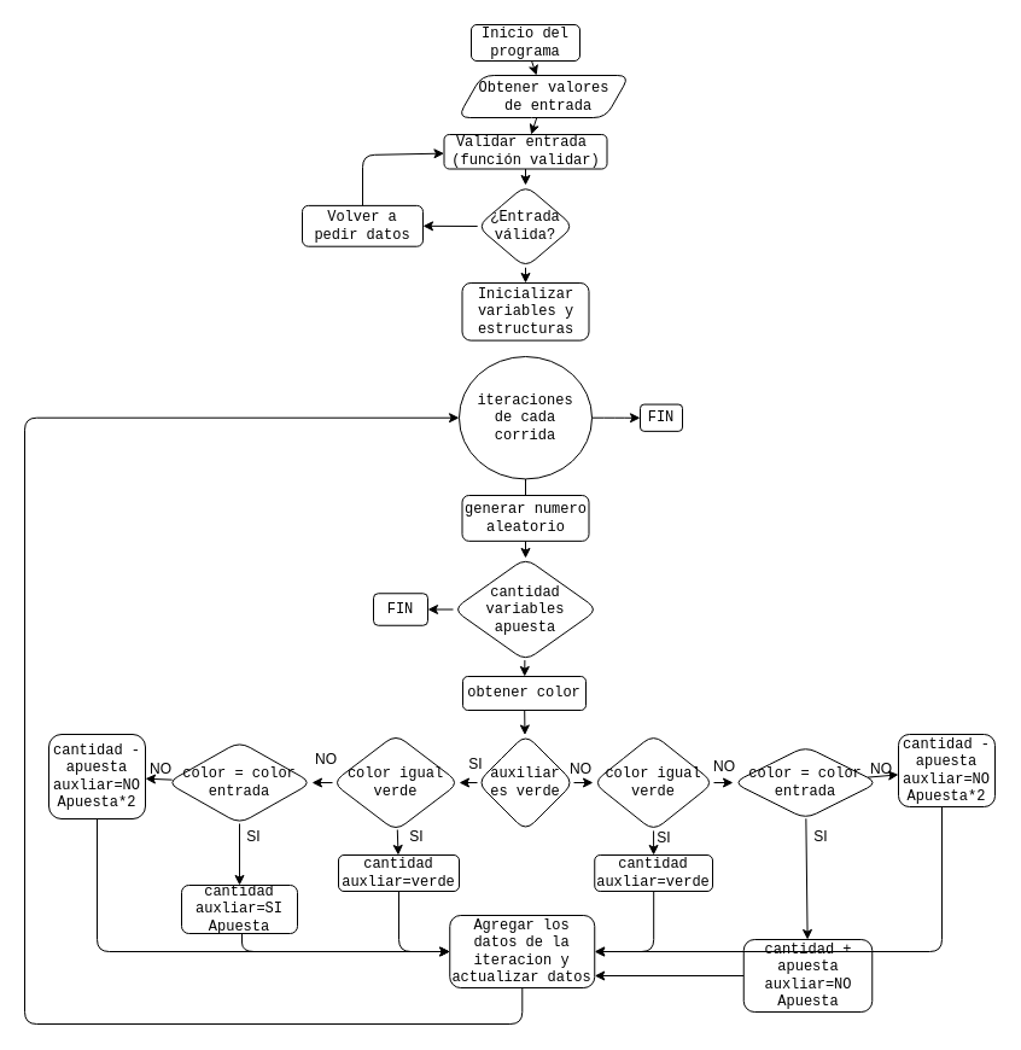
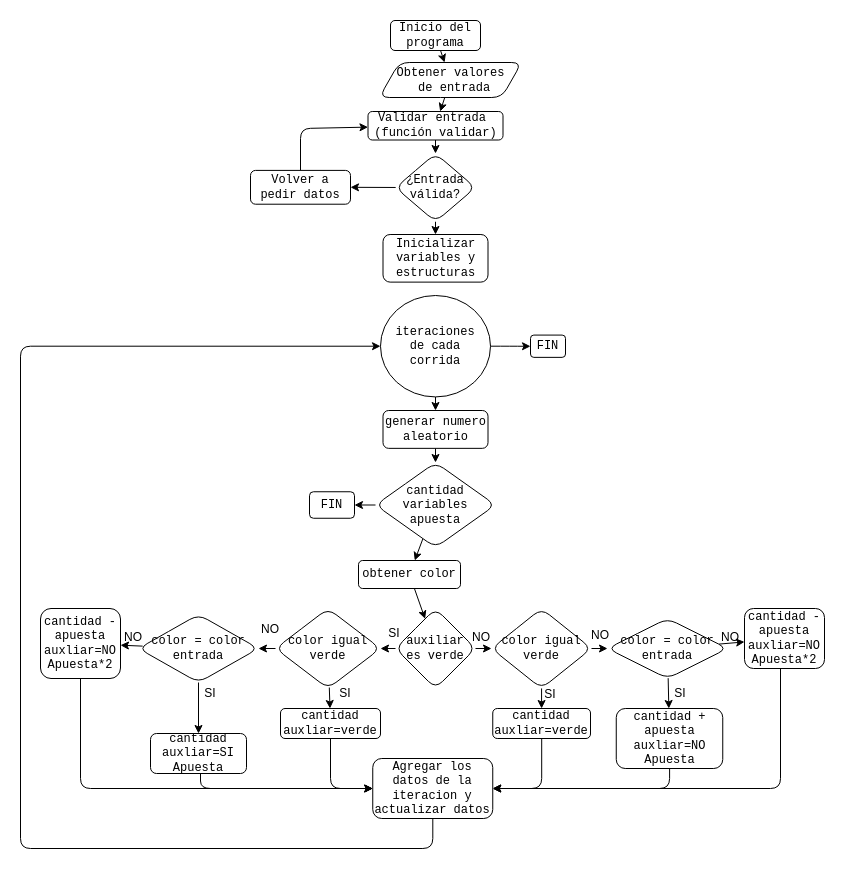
  <mxCell id="0" />
  <mxCell id="1" parent="0" />
  <mxCell id="2" value="" style="edgeStyle=none;html=1;fontColor=#000000;" parent="1" source="3" target="5" edge="1"><mxGeometry relative="1" as="geometry" /></mxCell>
  <mxCell id="3" value="Inicio del&lt;br&gt;programa" style="rounded=1;whiteSpace=wrap;html=1;labelBackgroundColor=none;fillStyle=auto;fontColor=#000000;fillColor=#FFFFFF;gradientColor=none;strokeWidth=1;fontFamily=Courier New;" parent="1" vertex="1"><mxGeometry x="390" y="20" width="90" height="30" as="geometry" /></mxCell>
  <mxCell id="4" value="" style="edgeStyle=none;html=1;fontFamily=Courier New;fontColor=#000000;" parent="1" source="5" target="7" edge="1"><mxGeometry relative="1" as="geometry" /></mxCell>
  <mxCell id="5" value="Obtener valores&lt;br&gt;&amp;nbsp;de entrada" style="shape=parallelogram;perimeter=parallelogramPerimeter;whiteSpace=wrap;html=1;fixedSize=1;fillColor=#FFFFFF;fontColor=#000000;rounded=1;labelBackgroundColor=none;fillStyle=auto;gradientColor=none;strokeWidth=1;fontFamily=Courier New;" parent="1" vertex="1"><mxGeometry x="378.75" y="62" width="142.5" height="35" as="geometry" /></mxCell>
  <mxCell id="6" value="" style="edgeStyle=none;html=1;fontFamily=Courier New;fontColor=#000000;" parent="1" source="7" target="10" edge="1"><mxGeometry relative="1" as="geometry" /></mxCell>
  <mxCell id="7" value="&lt;div&gt;Validar entrada&amp;nbsp;&lt;br&gt;&lt;span style=&quot;background-color: initial;&quot;&gt;(función validar)&lt;/span&gt;&lt;/div&gt;" style="whiteSpace=wrap;html=1;fontFamily=Courier New;fillColor=#FFFFFF;fontColor=#000000;rounded=1;labelBackgroundColor=none;fillStyle=auto;gradientColor=none;strokeWidth=1;" parent="1" vertex="1"><mxGeometry x="367.5" y="111" width="135" height="28.5" as="geometry" /></mxCell>
  <mxCell id="8" value="" style="edgeStyle=none;html=1;fontFamily=Courier New;fontColor=#000000;" parent="1" source="10" target="11" edge="1"><mxGeometry relative="1" as="geometry" /></mxCell>
  <mxCell id="9" style="edgeStyle=none;html=1;entryX=1;entryY=0.5;entryDx=0;entryDy=0;" parent="1" source="10" target="13" edge="1"><mxGeometry relative="1" as="geometry" /></mxCell>
  <mxCell id="10" value="¿Entrada válida?" style="rhombus;whiteSpace=wrap;html=1;fontFamily=Courier New;fillColor=#FFFFFF;fontColor=#000000;rounded=1;labelBackgroundColor=none;fillStyle=auto;gradientColor=none;strokeWidth=1;" parent="1" vertex="1"><mxGeometry x="395" y="153" width="80" height="68.25" as="geometry" /></mxCell>
  <mxCell id="11" value="Inicializar variables y estructuras" style="whiteSpace=wrap;html=1;fontFamily=Courier New;fillColor=#FFFFFF;fontColor=#000000;rounded=1;labelBackgroundColor=none;fillStyle=auto;gradientColor=none;strokeWidth=1;" parent="1" vertex="1"><mxGeometry x="382.5" y="234" width="105" height="47.62" as="geometry" /></mxCell>
  <mxCell id="12" style="edgeStyle=none;html=1;" parent="1" source="13" target="7" edge="1"><mxGeometry relative="1" as="geometry"><Array as="points"><mxPoint x="300" y="128" /></Array></mxGeometry></mxCell>
  <mxCell id="13" value="Volver a pedir datos" style="whiteSpace=wrap;html=1;fontFamily=Courier New;fillColor=#FFFFFF;fontColor=#000000;rounded=1;labelBackgroundColor=none;fillStyle=auto;gradientColor=none;strokeWidth=1;" parent="1" vertex="1"><mxGeometry x="250" y="169.9" width="100" height="33.81" as="geometry" /></mxCell>
- <mxCell id="14" value="" style="edgeStyle=none;html=1;endArrow=none;" parent="1" source="16" target="18" edge="1"><mxGeometry relative="1" as="geometry" /></mxCell>
+ <mxCell id="14" value="" style="edgeStyle=none;html=1;" parent="1" source="16" target="18" edge="1"><mxGeometry relative="1" as="geometry" /></mxCell>
  <mxCell id="15" value="" style="edgeStyle=orthogonalEdgeStyle;html=1;" parent="1" source="16" target="56" edge="1"><mxGeometry relative="1" as="geometry" /></mxCell>
  <mxCell id="16" value="iteraciones &lt;br&gt;de cada corrida" style="ellipse;whiteSpace=wrap;html=1;fontFamily=Courier New;fillColor=#FFFFFF;fontColor=#000000;labelBackgroundColor=none;fillStyle=auto;gradientColor=none;strokeWidth=1;" parent="1" vertex="1"><mxGeometry x="380" y="295" width="110" height="101.43" as="geometry" /></mxCell>
  <mxCell id="17" value="" style="edgeStyle=none;html=1;" parent="1" source="18" target="21" edge="1"><mxGeometry relative="1" as="geometry" /></mxCell>
  <mxCell id="18" value="generar numero aleatorio" style="rounded=1;whiteSpace=wrap;html=1;fontFamily=Courier New;fillColor=#FFFFFF;fontColor=#000000;labelBackgroundColor=none;fillStyle=auto;gradientColor=none;strokeWidth=1;" parent="1" vertex="1"><mxGeometry x="382.5" y="410" width="105" height="37.85" as="geometry" /></mxCell>
  <mxCell id="19" value="" style="edgeStyle=none;html=1;" parent="1" source="21" target="23" edge="1"><mxGeometry relative="1" as="geometry" /></mxCell>
  <mxCell id="20" value="" style="edgeStyle=none;html=1;" parent="1" source="21" target="24" edge="1"><mxGeometry relative="1" as="geometry" /></mxCell>
  <mxCell id="21" value="cantidad variables apuesta" style="rhombus;whiteSpace=wrap;html=1;fontFamily=Courier New;fillColor=#FFFFFF;fontColor=#000000;rounded=1;labelBackgroundColor=none;fillStyle=auto;gradientColor=none;strokeWidth=1;" parent="1" vertex="1"><mxGeometry x="375" y="462" width="120" height="85" as="geometry" /></mxCell>
  <mxCell id="22" value="" style="edgeStyle=none;html=1;" parent="1" source="23" target="27" edge="1"><mxGeometry relative="1" as="geometry" /></mxCell>
- <mxCell id="23" value="obtener color" style="whiteSpace=wrap;html=1;fontFamily=Courier New;fillColor=#FFFFFF;fontColor=#000000;rounded=1;labelBackgroundColor=none;fillStyle=auto;gradientColor=none;strokeWidth=1;" parent="1" vertex="1"><mxGeometry x="383" y="560" width="102" height="28" as="geometry" /></mxCell>
+ <mxCell id="23" value="obtener color" style="whiteSpace=wrap;html=1;fontFamily=Courier New;fillColor=#FFFFFF;fontColor=#000000;rounded=1;labelBackgroundColor=none;fillStyle=auto;gradientColor=none;strokeWidth=1;" parent="1" vertex="1"><mxGeometry x="358" y="560" width="102" height="28" as="geometry" /></mxCell>
  <mxCell id="24" value="FIN" style="whiteSpace=wrap;html=1;fontFamily=Courier New;fillColor=#FFFFFF;fontColor=#000000;rounded=1;labelBackgroundColor=none;fillStyle=auto;gradientColor=none;strokeWidth=1;" parent="1" vertex="1"><mxGeometry x="309" y="491.25" width="45" height="26.5" as="geometry" /></mxCell>
  <mxCell id="25" value="" style="edgeStyle=none;html=1;" parent="1" source="27" target="30" edge="1"><mxGeometry relative="1" as="geometry" /></mxCell>
  <mxCell id="26" value="" style="edgeStyle=none;html=1;" parent="1" source="27" target="33" edge="1"><mxGeometry relative="1" as="geometry" /></mxCell>
  <mxCell id="27" value="auxiliar es verde" style="rhombus;whiteSpace=wrap;html=1;fontFamily=Courier New;fillColor=#FFFFFF;fontColor=#000000;rounded=1;labelBackgroundColor=none;fillStyle=auto;gradientColor=none;strokeWidth=1;" parent="1" vertex="1"><mxGeometry x="395" y="608" width="80" height="80" as="geometry" /></mxCell>
  <mxCell id="28" value="" style="edgeStyle=none;html=1;" parent="1" source="30" target="35" edge="1"><mxGeometry relative="1" as="geometry" /></mxCell>
  <mxCell id="29" value="" style="edgeStyle=none;html=1;" parent="1" source="30" target="40" edge="1"><mxGeometry relative="1" as="geometry" /></mxCell>
  <mxCell id="30" value="color igual verde" style="rhombus;whiteSpace=wrap;html=1;fontFamily=Courier New;fillColor=#FFFFFF;fontColor=#000000;rounded=1;labelBackgroundColor=none;fillStyle=auto;gradientColor=none;strokeWidth=1;" parent="1" vertex="1"><mxGeometry x="275" y="608" width="105" height="80" as="geometry" /></mxCell>
  <mxCell id="31" value="" style="edgeStyle=none;html=1;" parent="1" source="33" target="37" edge="1"><mxGeometry relative="1" as="geometry" /></mxCell>
  <mxCell id="32" value="" style="edgeStyle=none;html=1;" parent="1" source="33" target="43" edge="1"><mxGeometry relative="1" as="geometry" /></mxCell>
  <mxCell id="33" value="color igual verde" style="rhombus;whiteSpace=wrap;html=1;fontFamily=Courier New;fillColor=#FFFFFF;fontColor=#000000;rounded=1;labelBackgroundColor=none;fillStyle=auto;gradientColor=none;strokeWidth=1;" parent="1" vertex="1"><mxGeometry x="491" y="608" width="100" height="80" as="geometry" /></mxCell>
  <mxCell id="34" style="edgeStyle=orthogonalEdgeStyle;html=1;" parent="1" source="35" target="55" edge="1"><mxGeometry relative="1" as="geometry"><Array as="points"><mxPoint x="330" y="788" /></Array></mxGeometry></mxCell>
  <mxCell id="35" value="cantidad&lt;br&gt;auxliar=verde" style="whiteSpace=wrap;html=1;fontFamily=Courier New;fillColor=#FFFFFF;fontColor=#000000;rounded=1;labelBackgroundColor=none;fillStyle=auto;gradientColor=none;strokeWidth=1;" parent="1" vertex="1"><mxGeometry x="280" y="708" width="100" height="30" as="geometry" /></mxCell>
  <mxCell id="36" style="edgeStyle=orthogonalEdgeStyle;html=1;" parent="1" source="37" target="55" edge="1"><mxGeometry relative="1" as="geometry"><Array as="points"><mxPoint x="541" y="788" /></Array></mxGeometry></mxCell>
  <mxCell id="37" value="cantidad&lt;br&gt;auxliar=verde" style="whiteSpace=wrap;html=1;fontFamily=Courier New;fillColor=#FFFFFF;fontColor=#000000;rounded=1;labelBackgroundColor=none;fillStyle=auto;gradientColor=none;strokeWidth=1;" parent="1" vertex="1"><mxGeometry x="492.25" y="708" width="97.75" height="30" as="geometry" /></mxCell>
  <mxCell id="38" value="" style="edgeStyle=none;html=1;" parent="1" source="40" target="45" edge="1"><mxGeometry relative="1" as="geometry" /></mxCell>
  <mxCell id="39" value="" style="edgeStyle=none;html=1;" parent="1" source="40" target="49" edge="1"><mxGeometry relative="1" as="geometry" /></mxCell>
  <mxCell id="40" value="color = color entrada" style="rhombus;whiteSpace=wrap;html=1;fontFamily=Courier New;fillColor=#FFFFFF;fontColor=#000000;rounded=1;labelBackgroundColor=none;fillStyle=auto;gradientColor=none;strokeWidth=1;" parent="1" vertex="1"><mxGeometry x="138" y="614" width="120" height="68" as="geometry" /></mxCell>
  <mxCell id="41" value="" style="edgeStyle=none;html=1;" parent="1" source="43" target="47" edge="1"><mxGeometry relative="1" as="geometry" /></mxCell>
  <mxCell id="42" value="" style="edgeStyle=none;html=1;" parent="1" source="43" target="51" edge="1"><mxGeometry relative="1" as="geometry" /></mxCell>
  <mxCell id="43" value="color = color entrada" style="rhombus;whiteSpace=wrap;html=1;fontFamily=Courier New;fillColor=#FFFFFF;fontColor=#000000;rounded=1;labelBackgroundColor=none;fillStyle=auto;gradientColor=none;strokeWidth=1;" parent="1" vertex="1"><mxGeometry x="607" y="618" width="120" height="60" as="geometry" /></mxCell>
  <mxCell id="44" style="edgeStyle=orthogonalEdgeStyle;html=1;" parent="1" source="45" target="55" edge="1"><mxGeometry relative="1" as="geometry"><Array as="points"><mxPoint x="200" y="788" /></Array></mxGeometry></mxCell>
  <mxCell id="45" value="cantidad&lt;br&gt;auxliar=SI&lt;br&gt;Apuesta" style="whiteSpace=wrap;html=1;fontFamily=Courier New;fillColor=#FFFFFF;fontColor=#000000;rounded=1;labelBackgroundColor=none;fillStyle=auto;gradientColor=none;strokeWidth=1;" parent="1" vertex="1"><mxGeometry x="150" y="733" width="96" height="40" as="geometry" /></mxCell>
  <mxCell id="46" style="edgeStyle=orthogonalEdgeStyle;html=1;" parent="1" source="47" target="55" edge="1"><mxGeometry relative="1" as="geometry"><Array as="points"><mxPoint x="669" y="788" /></Array></mxGeometry></mxCell>
- <mxCell id="47" value="cantidad + apuesta&lt;br&gt;auxliar=NO&lt;br&gt;Apuesta" style="whiteSpace=wrap;html=1;fontFamily=Courier New;fillColor=#FFFFFF;fontColor=#000000;rounded=1;labelBackgroundColor=none;fillStyle=auto;gradientColor=none;strokeWidth=1;" parent="1" vertex="1"><mxGeometry x="615.75" y="778" width="106.5" height="60" as="geometry" /></mxCell>
+ <mxCell id="47" value="cantidad + apuesta&lt;br&gt;auxliar=NO&lt;br&gt;Apuesta" style="whiteSpace=wrap;html=1;fontFamily=Courier New;fillColor=#FFFFFF;fontColor=#000000;rounded=1;labelBackgroundColor=none;fillStyle=auto;gradientColor=none;strokeWidth=1;" parent="1" vertex="1"><mxGeometry x="615.75" y="708" width="106.5" height="60" as="geometry" /></mxCell>
  <mxCell id="48" value="" style="edgeStyle=orthogonalEdgeStyle;html=1;" parent="1" source="49" target="55" edge="1"><mxGeometry relative="1" as="geometry"><Array as="points"><mxPoint x="80" y="788" /></Array></mxGeometry></mxCell>
  <mxCell id="49" value="cantidad - apuesta&lt;br&gt;auxliar=NO&lt;br&gt;Apuesta*2" style="whiteSpace=wrap;html=1;fontFamily=Courier New;fillColor=#FFFFFF;fontColor=#000000;rounded=1;labelBackgroundColor=none;fillStyle=auto;gradientColor=none;strokeWidth=1;" parent="1" vertex="1"><mxGeometry x="40" y="608" width="80" height="70" as="geometry" /></mxCell>
  <mxCell id="50" style="edgeStyle=orthogonalEdgeStyle;html=1;entryX=1;entryY=0.5;entryDx=0;entryDy=0;" parent="1" source="51" target="55" edge="1"><mxGeometry relative="1" as="geometry"><Array as="points"><mxPoint x="780" y="788" /></Array></mxGeometry></mxCell>
  <mxCell id="51" value="cantidad - apuesta&lt;br&gt;auxliar=NO&lt;br&gt;Apuesta*2" style="whiteSpace=wrap;html=1;fontFamily=Courier New;fillColor=#FFFFFF;fontColor=#000000;rounded=1;labelBackgroundColor=none;fillStyle=auto;gradientColor=none;strokeWidth=1;" parent="1" vertex="1"><mxGeometry x="744" y="608" width="80" height="60" as="geometry" /></mxCell>
  <mxCell id="52" value="SI" style="text;html=1;strokeColor=none;fillColor=none;align=center;verticalAlign=middle;whiteSpace=wrap;rounded=0;" parent="1" vertex="1"><mxGeometry x="363.75" y="618" width="60" height="30" as="geometry" /></mxCell>
  <mxCell id="53" value="NO" style="text;html=1;strokeColor=none;fillColor=none;align=center;verticalAlign=middle;whiteSpace=wrap;rounded=0;" parent="1" vertex="1"><mxGeometry x="451" y="622" width="60" height="30" as="geometry" /></mxCell>
  <mxCell id="54" style="edgeStyle=orthogonalEdgeStyle;html=1;entryX=0;entryY=0.5;entryDx=0;entryDy=0;" parent="1" source="55" target="16" edge="1"><mxGeometry relative="1" as="geometry"><mxPoint x="20" y="548" as="targetPoint" /><Array as="points"><mxPoint x="432" y="848" /><mxPoint x="20" y="848" /><mxPoint x="20" y="346" /></Array></mxGeometry></mxCell>
  <mxCell id="55" value="Agregar los datos de la iteracion y actualizar datos" style="whiteSpace=wrap;html=1;fontFamily=Courier New;fillColor=#FFFFFF;fontColor=#000000;rounded=1;labelBackgroundColor=none;fillStyle=auto;gradientColor=none;strokeWidth=1;" parent="1" vertex="1"><mxGeometry x="372.25" y="758" width="120" height="60" as="geometry" /></mxCell>
  <mxCell id="56" value="FIN" style="whiteSpace=wrap;html=1;fontFamily=Courier New;fillColor=#FFFFFF;fontColor=#000000;rounded=1;labelBackgroundColor=none;fillStyle=auto;gradientColor=none;strokeWidth=1;" parent="1" vertex="1"><mxGeometry x="530" y="334.58" width="35" height="22.28" as="geometry" /></mxCell>
  <mxCell id="57" value="SI" style="text;html=1;strokeColor=none;fillColor=none;align=center;verticalAlign=middle;whiteSpace=wrap;rounded=0;" parent="1" vertex="1"><mxGeometry x="315" y="678" width="60" height="30" as="geometry" /></mxCell>
  <mxCell id="58" value="NO" style="text;html=1;strokeColor=none;fillColor=none;align=center;verticalAlign=middle;whiteSpace=wrap;rounded=0;" parent="1" vertex="1"><mxGeometry x="240" y="614" width="60" height="30" as="geometry" /></mxCell>
  <mxCell id="59" value="NO" style="text;html=1;strokeColor=none;fillColor=none;align=center;verticalAlign=middle;whiteSpace=wrap;rounded=0;" parent="1" vertex="1"><mxGeometry x="103" y="622" width="60" height="30" as="geometry" /></mxCell>
  <mxCell id="60" value="SI" style="text;html=1;strokeColor=none;fillColor=none;align=center;verticalAlign=middle;whiteSpace=wrap;rounded=0;" parent="1" vertex="1"><mxGeometry x="180" y="678" width="60" height="30" as="geometry" /></mxCell>
  <mxCell id="61" value="SI" style="text;html=1;strokeColor=none;fillColor=none;align=center;verticalAlign=middle;whiteSpace=wrap;rounded=0;" parent="1" vertex="1"><mxGeometry x="519.5" y="679" width="60" height="30" as="geometry" /></mxCell>
  <mxCell id="62" value="SI" style="text;html=1;strokeColor=none;fillColor=none;align=center;verticalAlign=middle;whiteSpace=wrap;rounded=0;" parent="1" vertex="1"><mxGeometry x="650" y="678" width="60" height="30" as="geometry" /></mxCell>
  <mxCell id="63" value="NO" style="text;html=1;strokeColor=none;fillColor=none;align=center;verticalAlign=middle;whiteSpace=wrap;rounded=0;" parent="1" vertex="1"><mxGeometry x="570" y="620" width="60" height="30" as="geometry" /></mxCell>
  <mxCell id="64" value="NO" style="text;html=1;strokeColor=none;fillColor=none;align=center;verticalAlign=middle;whiteSpace=wrap;rounded=0;" parent="1" vertex="1"><mxGeometry x="700" y="622" width="60" height="30" as="geometry" /></mxCell>
